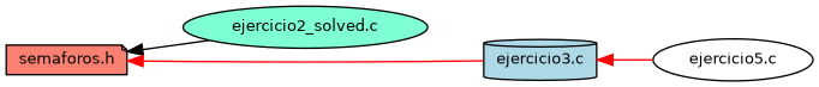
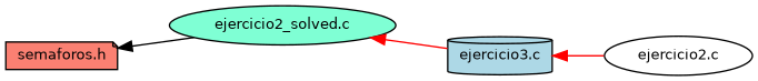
  digraph {
    fontname="DejaVu Sans"
    rankdir=LR
    node [color=black fontname="DejaVu Sans" fontsize=10 shape=ellipse style=filled]
    edge [color=red dir=back fontname="DejaVu Sans" fontsize=10 labelfontname=Helvetica labelfontsize=10 style=solid]
    n1 [fillcolor=salmon fontcolor=black height=0.2 label="semaforos.h" shape=note width=0.4]
    n2 [fillcolor=aquamarine height=0.2 label="ejercicio2_solved.c" width=0.4]
    n3 [fillcolor=lightblue height=0.2 label="ejercicio3.c" shape=cylinder width=0.4]
-   n4 [fillcolor=white height=0.2 label="ejercicio5.c" width=0.4]
+   n4 [fillcolor=white height=0.2 label="ejercicio2.c" width=0.4]
    n1 -> n2 [color=black]
-   n1 -> n3
+   n2 -> n3
    n3 -> n4
  }
